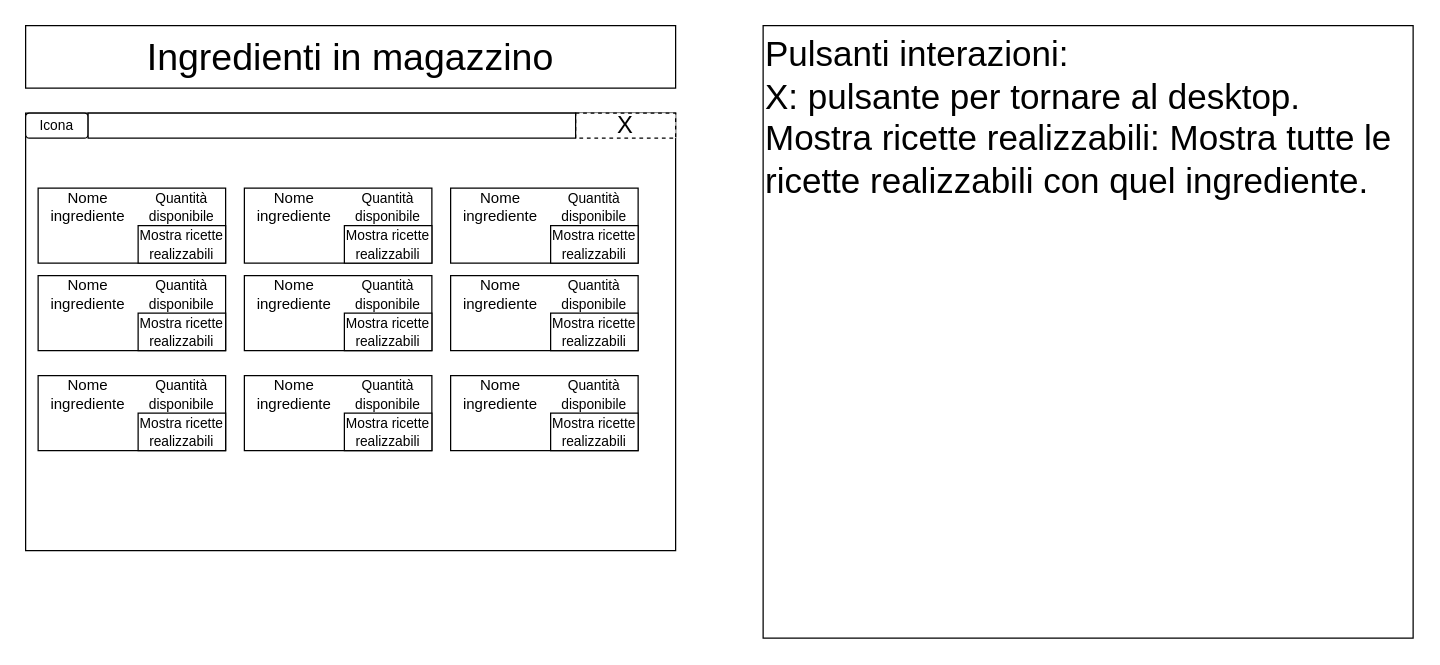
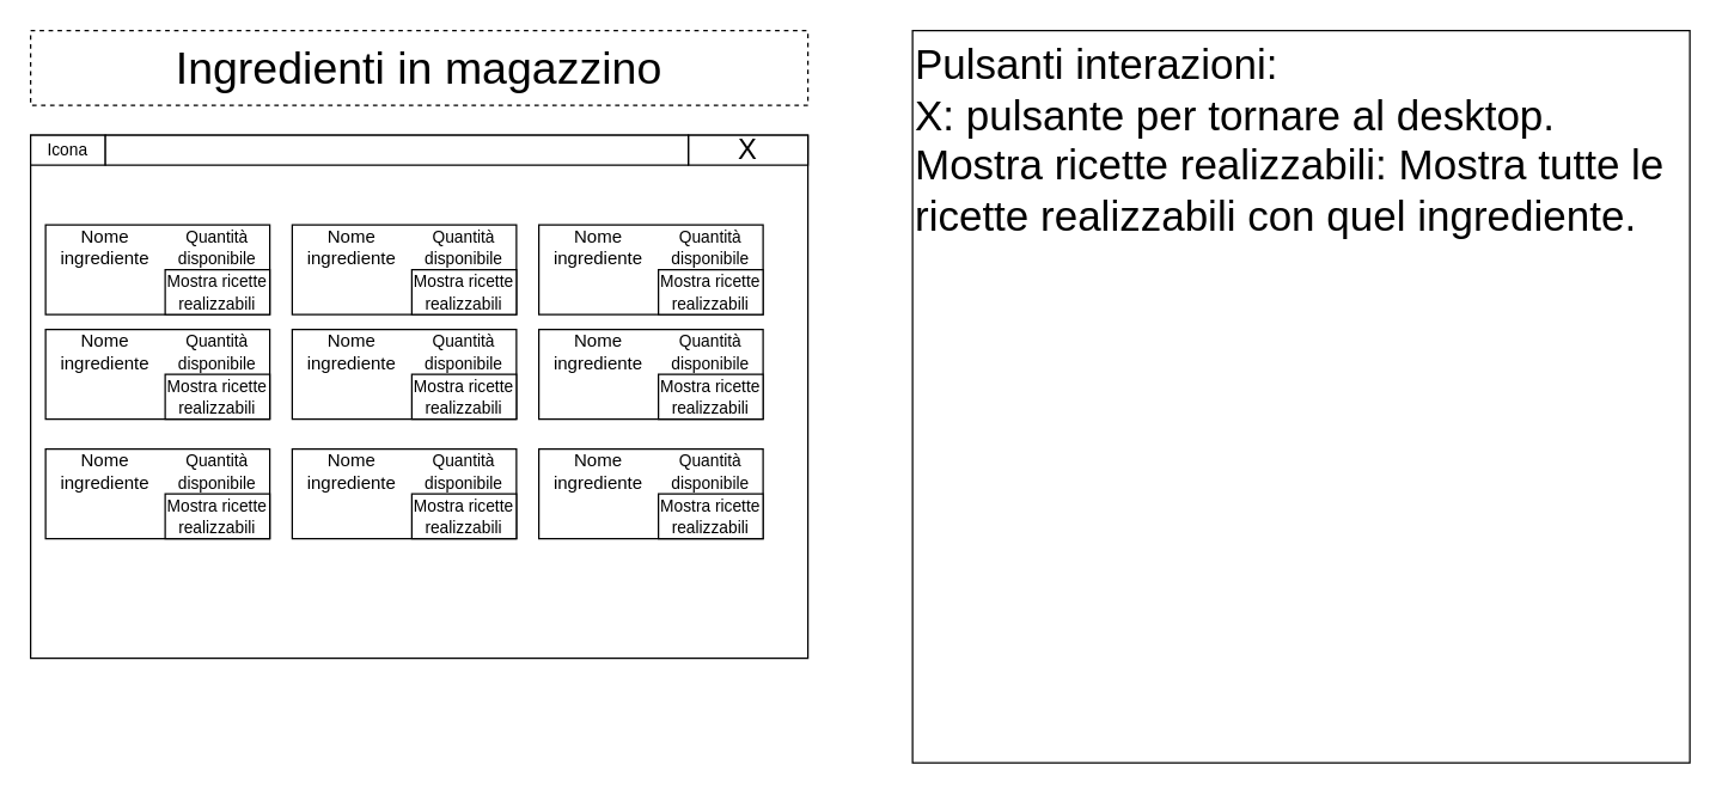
  <mxCell id="0" />
  <mxCell id="1" parent="0" />
- <mxCell id="2" value="&lt;font style=&quot;font-size: 30px;&quot;&gt;Ingredienti in magazzino&lt;/font&gt;" style="rounded=0;whiteSpace=wrap;html=1;" parent="1" vertex="1"><mxGeometry x="20" y="20" width="520" height="50" as="geometry" /></mxCell>
+ <mxCell id="2" value="&lt;font style=&quot;font-size: 30px;&quot;&gt;Ingredienti in magazzino&lt;/font&gt;" style="rounded=0;whiteSpace=wrap;html=1;dashed=1;" parent="1" vertex="1"><mxGeometry x="20" y="20" width="520" height="50" as="geometry" /></mxCell>
  <mxCell id="3" value="" style="rounded=0;whiteSpace=wrap;html=1;align=left;verticalAlign=top;" parent="1" vertex="1"><mxGeometry x="20" y="90" width="520" height="350" as="geometry" /></mxCell>
- <mxCell id="4" value="&lt;font style=&quot;font-size: 19px;&quot;&gt;X&lt;/font&gt;" style="rounded=0;whiteSpace=wrap;html=1;dashed=1;" parent="1" vertex="1"><mxGeometry x="460" y="90" width="80" height="20" as="geometry" /></mxCell>
+ <mxCell id="4" value="&lt;font style=&quot;font-size: 19px;&quot;&gt;X&lt;/font&gt;" style="rounded=0;whiteSpace=wrap;html=1;" parent="1" vertex="1"><mxGeometry x="460" y="90" width="80" height="20" as="geometry" /></mxCell>
  <mxCell id="5" value="&lt;span style=&quot;font-size: 28px;&quot;&gt;Pulsanti interazioni:&lt;br&gt;X: pulsante per tornare al desktop.&lt;br&gt;Mostra ricette realizzabili: Mostra tutte le ricette realizzabili con quel ingrediente.&lt;br&gt;&lt;/span&gt;" style="rounded=0;whiteSpace=wrap;html=1;align=left;verticalAlign=top;" parent="1" vertex="1"><mxGeometry x="610" y="20" width="520" height="490" as="geometry" /></mxCell>
  <mxCell id="6" value="" style="rounded=0;whiteSpace=wrap;html=1;" parent="1" vertex="1"><mxGeometry x="30" y="150" width="150" height="60" as="geometry" /></mxCell>
  <mxCell id="7" value="Nome ingrediente" style="text;html=1;strokeColor=none;fillColor=none;align=center;verticalAlign=middle;whiteSpace=wrap;rounded=0;" parent="1" vertex="1"><mxGeometry x="40" y="150" width="60" height="30" as="geometry" /></mxCell>
  <mxCell id="8" value="&lt;font style=&quot;font-size: 11px;&quot;&gt;Quantità disponibile&lt;/font&gt;" style="text;html=1;strokeColor=none;fillColor=none;align=center;verticalAlign=middle;whiteSpace=wrap;rounded=0;" parent="1" vertex="1"><mxGeometry x="115" y="150" width="60" height="30" as="geometry" /></mxCell>
  <mxCell id="9" value="&lt;font style=&quot;font-size: 11px;&quot;&gt;Mostra ricette realizzabili&lt;/font&gt;" style="rounded=0;whiteSpace=wrap;html=1;" parent="1" vertex="1"><mxGeometry x="110" y="180" width="70" height="30" as="geometry" /></mxCell>
- <mxCell id="10" value="Icona" style="whiteSpace=wrap;html=1;fontSize=11;rounded=1;" parent="1" vertex="1"><mxGeometry x="20" y="90" width="50" height="20" as="geometry" /></mxCell>
+ <mxCell id="10" value="Icona" style="rounded=0;whiteSpace=wrap;html=1;fontSize=11;" parent="1" vertex="1"><mxGeometry x="20" y="90" width="50" height="20" as="geometry" /></mxCell>
  <mxCell id="11" value="" style="rounded=0;whiteSpace=wrap;html=1;fontSize=11;" parent="1" vertex="1"><mxGeometry x="70" y="90" width="390" height="20" as="geometry" /></mxCell>
  <mxCell id="12" value="" style="rounded=0;whiteSpace=wrap;html=1;" parent="1" vertex="1"><mxGeometry x="30" y="220" width="150" height="60" as="geometry" /></mxCell>
  <mxCell id="13" value="Nome ingrediente" style="text;html=1;strokeColor=none;fillColor=none;align=center;verticalAlign=middle;whiteSpace=wrap;rounded=0;" parent="1" vertex="1"><mxGeometry x="40" y="220" width="60" height="30" as="geometry" /></mxCell>
  <mxCell id="14" value="&lt;font style=&quot;font-size: 11px;&quot;&gt;Quantità disponibile&lt;/font&gt;" style="text;html=1;strokeColor=none;fillColor=none;align=center;verticalAlign=middle;whiteSpace=wrap;rounded=0;" parent="1" vertex="1"><mxGeometry x="115" y="220" width="60" height="30" as="geometry" /></mxCell>
  <mxCell id="15" value="&lt;font style=&quot;font-size: 11px;&quot;&gt;Mostra ricette realizzabili&lt;/font&gt;" style="rounded=0;whiteSpace=wrap;html=1;" parent="1" vertex="1"><mxGeometry x="110" y="250" width="70" height="30" as="geometry" /></mxCell>
  <mxCell id="16" value="" style="rounded=0;whiteSpace=wrap;html=1;" parent="1" vertex="1"><mxGeometry x="30" y="300" width="150" height="60" as="geometry" /></mxCell>
  <mxCell id="17" value="Nome ingrediente" style="text;html=1;strokeColor=none;fillColor=none;align=center;verticalAlign=middle;whiteSpace=wrap;rounded=0;" parent="1" vertex="1"><mxGeometry x="40" y="300" width="60" height="30" as="geometry" /></mxCell>
  <mxCell id="18" value="&lt;font style=&quot;font-size: 11px;&quot;&gt;Quantità disponibile&lt;/font&gt;" style="text;html=1;strokeColor=none;fillColor=none;align=center;verticalAlign=middle;whiteSpace=wrap;rounded=0;" parent="1" vertex="1"><mxGeometry x="115" y="300" width="60" height="30" as="geometry" /></mxCell>
  <mxCell id="19" value="&lt;font style=&quot;font-size: 11px;&quot;&gt;Mostra ricette realizzabili&lt;/font&gt;" style="rounded=0;whiteSpace=wrap;html=1;" parent="1" vertex="1"><mxGeometry x="110" y="330" width="70" height="30" as="geometry" /></mxCell>
  <mxCell id="20" value="" style="rounded=0;whiteSpace=wrap;html=1;" parent="1" vertex="1"><mxGeometry x="195" y="150" width="150" height="60" as="geometry" /></mxCell>
  <mxCell id="21" value="Nome ingrediente" style="text;html=1;strokeColor=none;fillColor=none;align=center;verticalAlign=middle;whiteSpace=wrap;rounded=0;" parent="1" vertex="1"><mxGeometry x="205" y="150" width="60" height="30" as="geometry" /></mxCell>
  <mxCell id="22" value="&lt;font style=&quot;font-size: 11px;&quot;&gt;Quantità disponibile&lt;/font&gt;" style="text;html=1;strokeColor=none;fillColor=none;align=center;verticalAlign=middle;whiteSpace=wrap;rounded=0;" parent="1" vertex="1"><mxGeometry x="280" y="150" width="60" height="30" as="geometry" /></mxCell>
  <mxCell id="23" value="&lt;font style=&quot;font-size: 11px;&quot;&gt;Mostra ricette realizzabili&lt;/font&gt;" style="rounded=0;whiteSpace=wrap;html=1;" parent="1" vertex="1"><mxGeometry x="275" y="180" width="70" height="30" as="geometry" /></mxCell>
  <mxCell id="24" value="" style="rounded=0;whiteSpace=wrap;html=1;" parent="1" vertex="1"><mxGeometry x="195" y="220" width="150" height="60" as="geometry" /></mxCell>
  <mxCell id="25" value="Nome ingrediente" style="text;html=1;strokeColor=none;fillColor=none;align=center;verticalAlign=middle;whiteSpace=wrap;rounded=0;" parent="1" vertex="1"><mxGeometry x="205" y="220" width="60" height="30" as="geometry" /></mxCell>
  <mxCell id="26" value="&lt;font style=&quot;font-size: 11px;&quot;&gt;Quantità disponibile&lt;/font&gt;" style="text;html=1;strokeColor=none;fillColor=none;align=center;verticalAlign=middle;whiteSpace=wrap;rounded=0;" parent="1" vertex="1"><mxGeometry x="280" y="220" width="60" height="30" as="geometry" /></mxCell>
  <mxCell id="27" value="&lt;font style=&quot;font-size: 11px;&quot;&gt;Mostra ricette realizzabili&lt;/font&gt;" style="rounded=0;whiteSpace=wrap;html=1;" parent="1" vertex="1"><mxGeometry x="275" y="250" width="70" height="30" as="geometry" /></mxCell>
  <mxCell id="28" value="" style="rounded=0;whiteSpace=wrap;html=1;" parent="1" vertex="1"><mxGeometry x="195" y="300" width="150" height="60" as="geometry" /></mxCell>
  <mxCell id="29" value="Nome ingrediente" style="text;html=1;strokeColor=none;fillColor=none;align=center;verticalAlign=middle;whiteSpace=wrap;rounded=0;" parent="1" vertex="1"><mxGeometry x="205" y="300" width="60" height="30" as="geometry" /></mxCell>
  <mxCell id="30" value="&lt;font style=&quot;font-size: 11px;&quot;&gt;Quantità disponibile&lt;/font&gt;" style="text;html=1;strokeColor=none;fillColor=none;align=center;verticalAlign=middle;whiteSpace=wrap;rounded=0;" parent="1" vertex="1"><mxGeometry x="280" y="300" width="60" height="30" as="geometry" /></mxCell>
  <mxCell id="31" value="&lt;font style=&quot;font-size: 11px;&quot;&gt;Mostra ricette realizzabili&lt;/font&gt;" style="rounded=0;whiteSpace=wrap;html=1;" parent="1" vertex="1"><mxGeometry x="275" y="330" width="70" height="30" as="geometry" /></mxCell>
  <mxCell id="32" value="" style="rounded=0;whiteSpace=wrap;html=1;" vertex="1" parent="1"><mxGeometry x="360" y="150" width="150" height="60" as="geometry" /></mxCell>
  <mxCell id="33" value="Nome ingrediente" style="text;html=1;strokeColor=none;fillColor=none;align=center;verticalAlign=middle;whiteSpace=wrap;rounded=0;" vertex="1" parent="1"><mxGeometry x="370" y="150" width="60" height="30" as="geometry" /></mxCell>
  <mxCell id="34" value="&lt;font style=&quot;font-size: 11px;&quot;&gt;Quantità disponibile&lt;/font&gt;" style="text;html=1;strokeColor=none;fillColor=none;align=center;verticalAlign=middle;whiteSpace=wrap;rounded=0;" vertex="1" parent="1"><mxGeometry x="445" y="150" width="60" height="30" as="geometry" /></mxCell>
  <mxCell id="35" value="&lt;font style=&quot;font-size: 11px;&quot;&gt;Mostra ricette realizzabili&lt;/font&gt;" style="rounded=0;whiteSpace=wrap;html=1;" vertex="1" parent="1"><mxGeometry x="440" y="180" width="70" height="30" as="geometry" /></mxCell>
  <mxCell id="36" value="" style="rounded=0;whiteSpace=wrap;html=1;" vertex="1" parent="1"><mxGeometry x="360" y="220" width="150" height="60" as="geometry" /></mxCell>
  <mxCell id="37" value="Nome ingrediente" style="text;html=1;strokeColor=none;fillColor=none;align=center;verticalAlign=middle;whiteSpace=wrap;rounded=0;" vertex="1" parent="1"><mxGeometry x="370" y="220" width="60" height="30" as="geometry" /></mxCell>
  <mxCell id="38" value="&lt;font style=&quot;font-size: 11px;&quot;&gt;Quantità disponibile&lt;/font&gt;" style="text;html=1;strokeColor=none;fillColor=none;align=center;verticalAlign=middle;whiteSpace=wrap;rounded=0;" vertex="1" parent="1"><mxGeometry x="445" y="220" width="60" height="30" as="geometry" /></mxCell>
  <mxCell id="39" value="&lt;font style=&quot;font-size: 11px;&quot;&gt;Mostra ricette realizzabili&lt;/font&gt;" style="rounded=0;whiteSpace=wrap;html=1;" vertex="1" parent="1"><mxGeometry x="440" y="250" width="70" height="30" as="geometry" /></mxCell>
  <mxCell id="40" value="" style="rounded=0;whiteSpace=wrap;html=1;" vertex="1" parent="1"><mxGeometry x="360" y="300" width="150" height="60" as="geometry" /></mxCell>
  <mxCell id="41" value="Nome ingrediente" style="text;html=1;strokeColor=none;fillColor=none;align=center;verticalAlign=middle;whiteSpace=wrap;rounded=0;" vertex="1" parent="1"><mxGeometry x="370" y="300" width="60" height="30" as="geometry" /></mxCell>
  <mxCell id="42" value="&lt;font style=&quot;font-size: 11px;&quot;&gt;Quantità disponibile&lt;/font&gt;" style="text;html=1;strokeColor=none;fillColor=none;align=center;verticalAlign=middle;whiteSpace=wrap;rounded=0;" vertex="1" parent="1"><mxGeometry x="445" y="300" width="60" height="30" as="geometry" /></mxCell>
  <mxCell id="43" value="&lt;font style=&quot;font-size: 11px;&quot;&gt;Mostra ricette realizzabili&lt;/font&gt;" style="rounded=0;whiteSpace=wrap;html=1;" vertex="1" parent="1"><mxGeometry x="440" y="330" width="70" height="30" as="geometry" /></mxCell>
